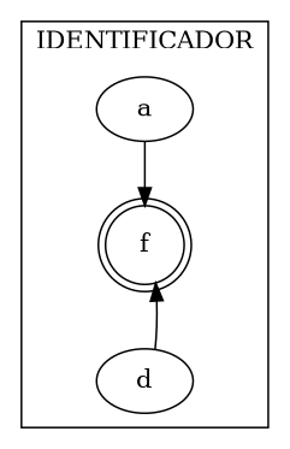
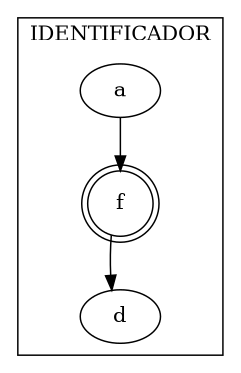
  digraph {
    f [shape=doublecircle]
    a
    d
    subgraph cluster_1 {
      label=IDENTIFICADOR
      f
      a
      d
    }
    a -> f
-   d -> f
+   f -> d
  }
